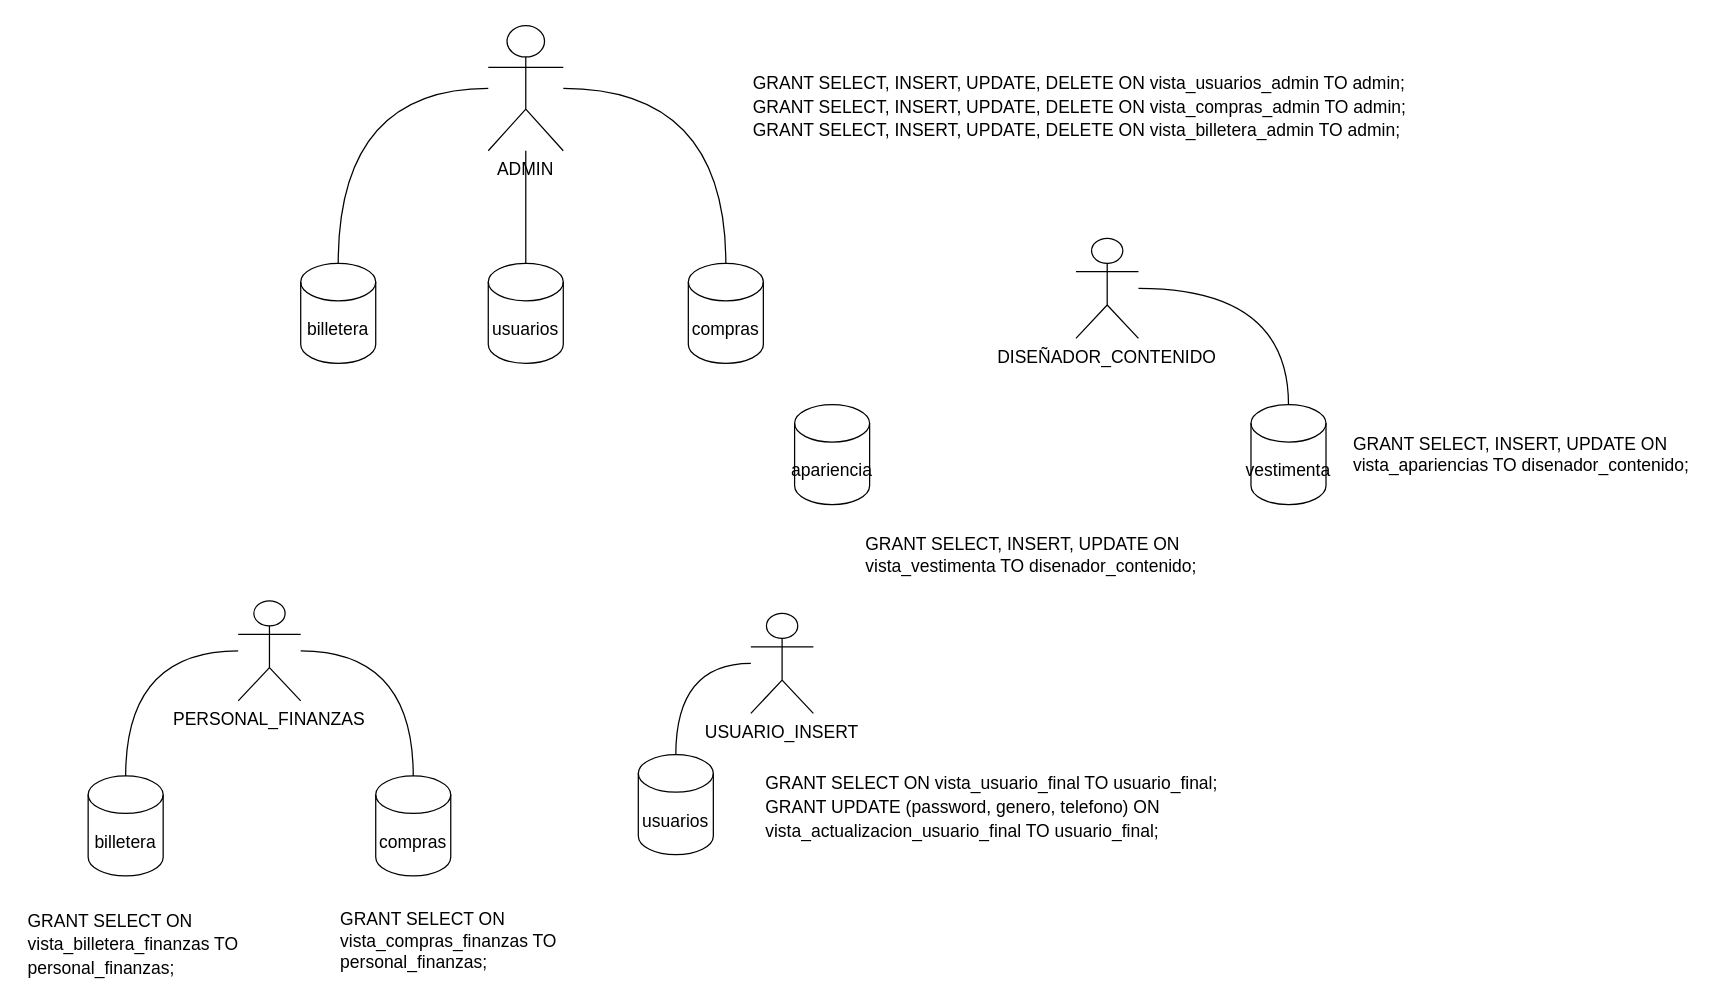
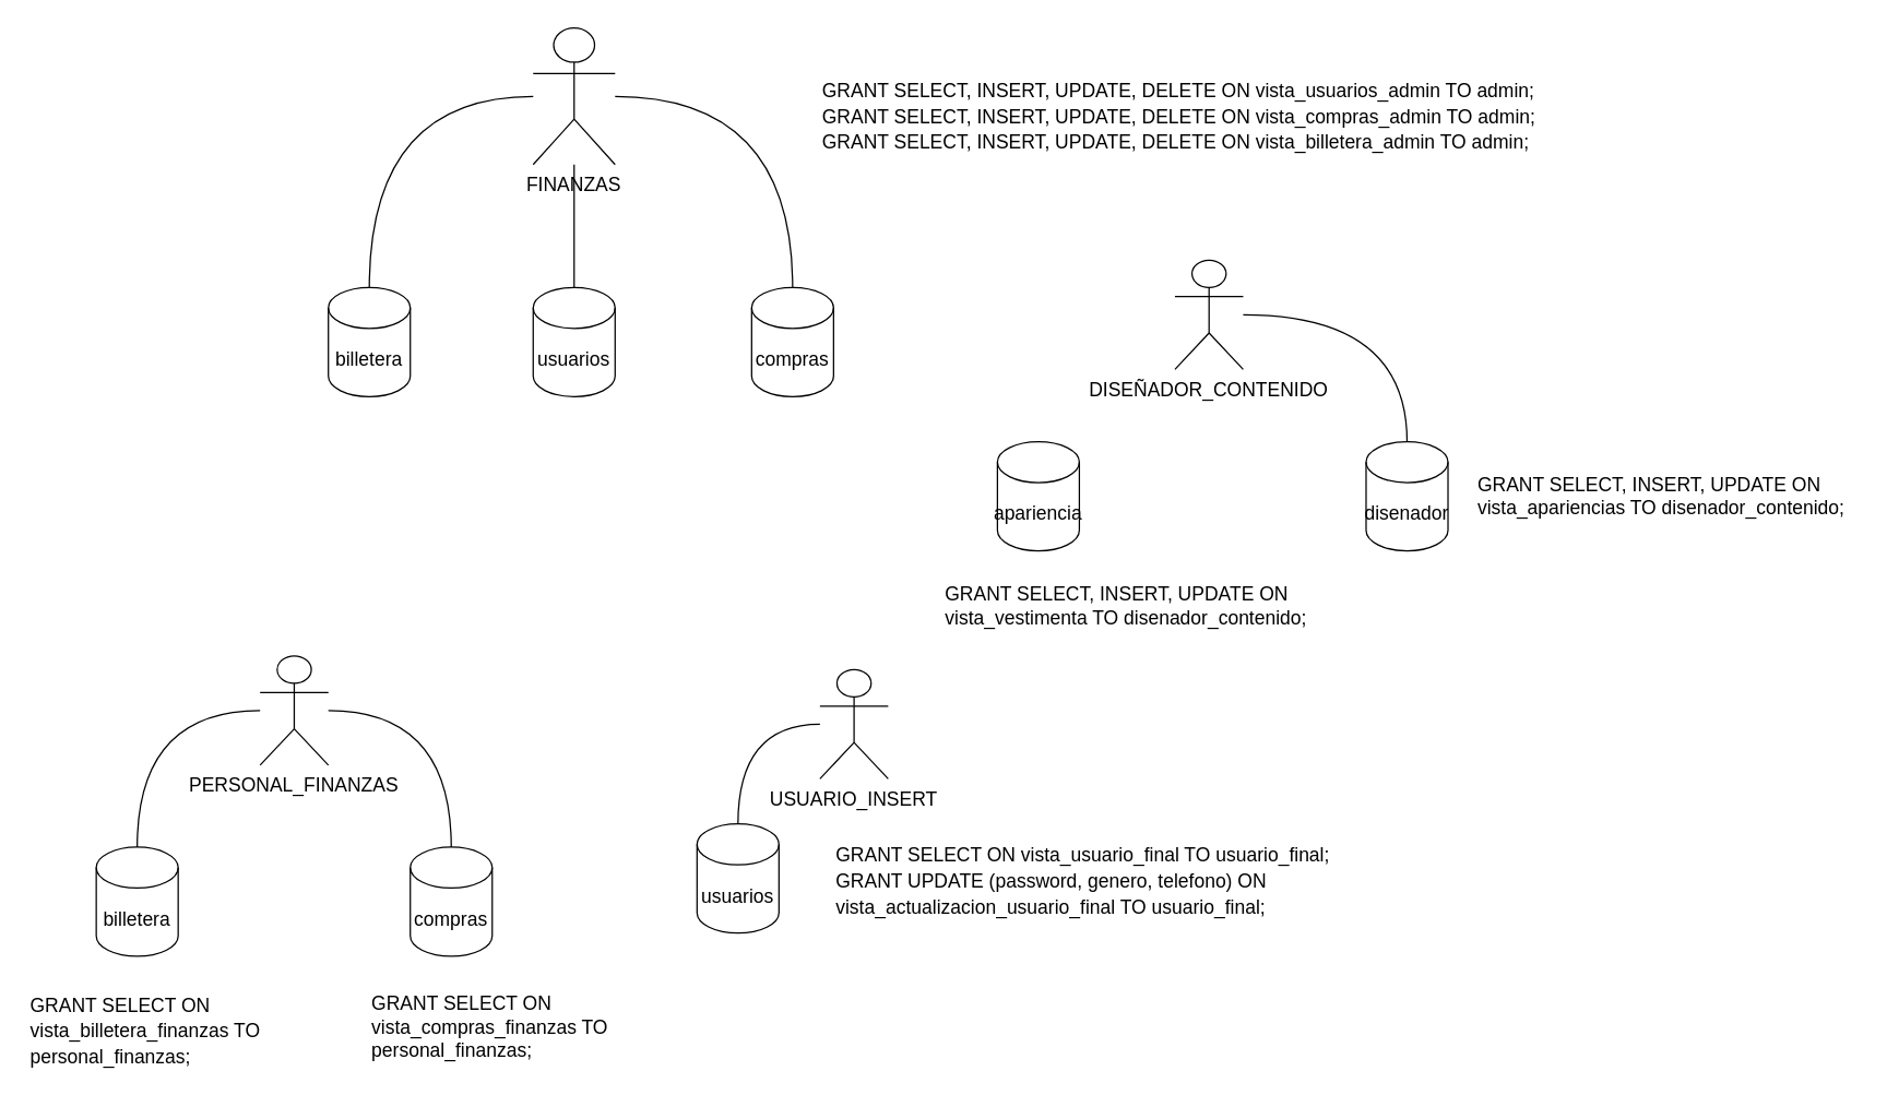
  <mxCell id="0" />
  <mxCell id="1" parent="0" />
  <mxCell id="2" style="edgeStyle=orthogonalEdgeStyle;rounded=0;orthogonalLoop=1;jettySize=auto;html=1;endArrow=none;endFill=0;curved=1;fontFamily=Helvetica;fontSize=14;labelBackgroundColor=none;fontColor=default;" parent="1" source="21" target="18" edge="1"><mxGeometry relative="1" as="geometry" /></mxCell>
  <mxCell id="3" style="edgeStyle=orthogonalEdgeStyle;curved=1;html=1;fontColor=default;endArrow=none;endFill=0;fontFamily=Helvetica;fontSize=14;labelBackgroundColor=none;" parent="1" source="4" target="13" edge="1"><mxGeometry relative="1" as="geometry" /></mxCell>
  <mxCell id="4" value="USUARIO_INSERT" style="whiteSpace=wrap;html=1;fontSize=14;shape=umlActor;verticalLabelPosition=bottom;verticalAlign=top;outlineConnect=0;fontFamily=Helvetica;labelBackgroundColor=none;fontColor=default;" parent="1" vertex="1"><mxGeometry x="600" y="490" width="50" height="80" as="geometry" /></mxCell>
  <mxCell id="5" style="edgeStyle=orthogonalEdgeStyle;curved=1;html=1;fontColor=default;endArrow=none;endFill=0;fontFamily=Helvetica;fontSize=14;labelBackgroundColor=none;" parent="1" source="6" target="15" edge="1"><mxGeometry relative="1" as="geometry" /></mxCell>
  <mxCell id="6" value="DISEÑADOR_CONTENIDO" style="whiteSpace=wrap;html=1;fontSize=14;shape=umlActor;verticalLabelPosition=bottom;verticalAlign=top;outlineConnect=0;fontFamily=Helvetica;labelBackgroundColor=none;fontColor=default;" parent="1" vertex="1"><mxGeometry x="860" y="190" width="50" height="80" as="geometry" /></mxCell>
  <mxCell id="7" style="edgeStyle=orthogonalEdgeStyle;curved=1;html=1;fontColor=default;endArrow=none;endFill=0;fontFamily=Helvetica;fontSize=14;labelBackgroundColor=none;" parent="1" source="9" target="16" edge="1"><mxGeometry relative="1" as="geometry" /></mxCell>
  <mxCell id="8" style="edgeStyle=orthogonalEdgeStyle;curved=1;html=1;fontColor=default;endArrow=none;endFill=0;fontFamily=Helvetica;fontSize=14;labelBackgroundColor=none;" parent="1" source="9" target="17" edge="1"><mxGeometry relative="1" as="geometry" /></mxCell>
  <mxCell id="9" value="PERSONAL_FINANZAS" style="whiteSpace=wrap;html=1;fontSize=14;shape=umlActor;verticalLabelPosition=bottom;verticalAlign=top;outlineConnect=0;fontFamily=Helvetica;labelBackgroundColor=none;fontColor=default;" parent="1" vertex="1"><mxGeometry x="190" y="480" width="50" height="80" as="geometry" /></mxCell>
  <mxCell id="10" value="&lt;div style=&quot;line-height: 19px; font-size: 14px;&quot;&gt;&lt;div style=&quot;font-size: 14px;&quot;&gt;&lt;span class=&quot;hljs-keyword&quot; style=&quot;font-size: 14px;&quot;&gt;GRANT&lt;/span&gt; &lt;span class=&quot;hljs-keyword&quot; style=&quot;font-size: 14px;&quot;&gt;SELECT&lt;/span&gt;, &lt;span class=&quot;hljs-keyword&quot; style=&quot;font-size: 14px;&quot;&gt;INSERT&lt;/span&gt;, &lt;span class=&quot;hljs-keyword&quot; style=&quot;font-size: 14px;&quot;&gt;UPDATE&lt;/span&gt;, &lt;span class=&quot;hljs-keyword&quot; style=&quot;font-size: 14px;&quot;&gt;DELETE&lt;/span&gt; &lt;span class=&quot;hljs-keyword&quot; style=&quot;font-size: 14px;&quot;&gt;ON&lt;/span&gt; vista_usuarios_admin &lt;span class=&quot;hljs-keyword&quot; style=&quot;font-size: 14px;&quot;&gt;TO&lt;/span&gt; admin;&amp;nbsp;&lt;/div&gt;&lt;div style=&quot;font-size: 14px;&quot;&gt;&lt;span class=&quot;hljs-keyword&quot; style=&quot;font-size: 14px;&quot;&gt;GRANT&lt;/span&gt; &lt;span class=&quot;hljs-keyword&quot; style=&quot;font-size: 14px;&quot;&gt;SELECT&lt;/span&gt;, &lt;span class=&quot;hljs-keyword&quot; style=&quot;font-size: 14px;&quot;&gt;INSERT&lt;/span&gt;, &lt;span class=&quot;hljs-keyword&quot; style=&quot;font-size: 14px;&quot;&gt;UPDATE&lt;/span&gt;, &lt;span class=&quot;hljs-keyword&quot; style=&quot;font-size: 14px;&quot;&gt;DELETE&lt;/span&gt; &lt;span class=&quot;hljs-keyword&quot; style=&quot;font-size: 14px;&quot;&gt;ON&lt;/span&gt; vista_compras_admin &lt;span class=&quot;hljs-keyword&quot; style=&quot;font-size: 14px;&quot;&gt;TO&lt;/span&gt; admin;&amp;nbsp;&lt;/div&gt;&lt;div style=&quot;font-size: 14px;&quot;&gt;&lt;span class=&quot;hljs-keyword&quot; style=&quot;font-size: 14px;&quot;&gt;GRANT&lt;/span&gt; &lt;span class=&quot;hljs-keyword&quot; style=&quot;font-size: 14px;&quot;&gt;SELECT&lt;/span&gt;, &lt;span class=&quot;hljs-keyword&quot; style=&quot;font-size: 14px;&quot;&gt;INSERT&lt;/span&gt;, &lt;span class=&quot;hljs-keyword&quot; style=&quot;font-size: 14px;&quot;&gt;UPDATE&lt;/span&gt;, &lt;span class=&quot;hljs-keyword&quot; style=&quot;font-size: 14px;&quot;&gt;DELETE&lt;/span&gt; &lt;span class=&quot;hljs-keyword&quot; style=&quot;font-size: 14px;&quot;&gt;ON&lt;/span&gt; vista_billetera_admin &lt;span class=&quot;hljs-keyword&quot; style=&quot;font-size: 14px;&quot;&gt;TO&lt;/span&gt; admin;&lt;br style=&quot;font-size: 14px;&quot;&gt;&lt;/div&gt;&lt;/div&gt;" style="text;html=1;align=left;verticalAlign=middle;resizable=0;points=[];autosize=1;fontSize=14;fontFamily=Helvetica;labelBackgroundColor=none;fontColor=default;" parent="1" vertex="1"><mxGeometry x="600" y="50" width="550" height="70" as="geometry" /></mxCell>
  <mxCell id="11" value="&lt;div style=&quot;font-weight: normal; font-size: 14px; line-height: 19px;&quot;&gt;&lt;div style=&quot;font-size: 14px;&quot;&gt;&lt;span class=&quot;hljs-keyword&quot; style=&quot;font-size: 14px;&quot;&gt;GRANT&lt;/span&gt; &lt;span class=&quot;hljs-keyword&quot; style=&quot;font-size: 14px;&quot;&gt;SELECT&lt;/span&gt; &lt;span class=&quot;hljs-keyword&quot; style=&quot;font-size: 14px;&quot;&gt;ON&lt;/span&gt; vista_usuario_final &lt;span class=&quot;hljs-keyword&quot; style=&quot;font-size: 14px;&quot;&gt;TO&lt;/span&gt; usuario_final;&amp;nbsp;&lt;/div&gt;&lt;div style=&quot;font-size: 14px;&quot;&gt;&lt;span class=&quot;hljs-keyword&quot; style=&quot;font-size: 14px;&quot;&gt;GRANT&lt;/span&gt; &lt;span class=&quot;hljs-keyword&quot; style=&quot;font-size: 14px;&quot;&gt;UPDATE&lt;/span&gt; (password, genero, telefono) &lt;span class=&quot;hljs-keyword&quot; style=&quot;font-size: 14px;&quot;&gt;ON&lt;/span&gt; vista_actualizacion_usuario_final &lt;span class=&quot;hljs-keyword&quot; style=&quot;font-size: 14px;&quot;&gt;TO&lt;/span&gt; usuario_final;&lt;br style=&quot;font-size: 14px;&quot;&gt;&lt;/div&gt;&lt;/div&gt;" style="text;whiteSpace=wrap;html=1;fontFamily=Helvetica;fontSize=14;labelBackgroundColor=none;fontColor=default;" parent="1" vertex="1"><mxGeometry x="610" y="610" width="380" height="100" as="geometry" /></mxCell>
  <mxCell id="12" value="&lt;div style=&quot;font-weight: normal; font-size: 14px; line-height: 19px;&quot;&gt;&lt;div style=&quot;font-size: 14px;&quot;&gt;&lt;span class=&quot;hljs-keyword&quot; style=&quot;font-size: 14px;&quot;&gt;GRANT&lt;/span&gt; &lt;span class=&quot;hljs-keyword&quot; style=&quot;font-size: 14px;&quot;&gt;SELECT&lt;/span&gt; &lt;span class=&quot;hljs-keyword&quot; style=&quot;font-size: 14px;&quot;&gt;ON&lt;/span&gt; vista_billetera_finanzas &lt;span class=&quot;hljs-keyword&quot; style=&quot;font-size: 14px;&quot;&gt;TO&lt;/span&gt; personal_finanzas;&amp;nbsp;&lt;br style=&quot;font-size: 14px;&quot;&gt;&lt;/div&gt;&lt;/div&gt;" style="text;whiteSpace=wrap;html=1;fontFamily=Helvetica;fontSize=14;labelBackgroundColor=none;fontColor=default;" parent="1" vertex="1"><mxGeometry x="20" y="720" width="220" height="60" as="geometry" /></mxCell>
  <mxCell id="13" value="usuarios" style="shape=cylinder3;whiteSpace=wrap;html=1;boundedLbl=1;backgroundOutline=1;size=15;labelBackgroundColor=none;fontFamily=Helvetica;fontSize=14;fontColor=default;" parent="1" vertex="1"><mxGeometry x="510" y="603" width="60" height="80" as="geometry" /></mxCell>
- <mxCell id="14" value="apariencia" style="shape=cylinder3;whiteSpace=wrap;html=1;boundedLbl=1;backgroundOutline=1;size=15;labelBackgroundColor=none;fontFamily=Helvetica;fontSize=14;fontColor=default;" parent="1" vertex="1"><mxGeometry x="635" y="323" width="60" height="80" as="geometry" /></mxCell>
- <mxCell id="15" value="vestimenta" style="shape=cylinder3;whiteSpace=wrap;html=1;boundedLbl=1;backgroundOutline=1;size=15;labelBackgroundColor=none;fontFamily=Helvetica;fontSize=14;fontColor=default;" parent="1" vertex="1"><mxGeometry x="1000" y="323" width="60" height="80" as="geometry" /></mxCell>
+ <mxCell id="14" value="apariencia" style="shape=cylinder3;whiteSpace=wrap;html=1;boundedLbl=1;backgroundOutline=1;size=15;labelBackgroundColor=none;fontFamily=Helvetica;fontSize=14;fontColor=default;" parent="1" vertex="1"><mxGeometry x="730" y="323" width="60" height="80" as="geometry" /></mxCell>
+ <mxCell id="15" value="disenador" style="shape=cylinder3;whiteSpace=wrap;html=1;boundedLbl=1;backgroundOutline=1;size=15;labelBackgroundColor=none;fontFamily=Helvetica;fontSize=14;fontColor=default;" parent="1" vertex="1"><mxGeometry x="1000" y="323" width="60" height="80" as="geometry" /></mxCell>
  <mxCell id="16" value="billetera" style="shape=cylinder3;whiteSpace=wrap;html=1;boundedLbl=1;backgroundOutline=1;size=15;labelBackgroundColor=none;fontFamily=Helvetica;fontSize=14;fontColor=default;" parent="1" vertex="1"><mxGeometry x="70" y="620" width="60" height="80" as="geometry" /></mxCell>
  <mxCell id="17" value="compras" style="shape=cylinder3;whiteSpace=wrap;html=1;boundedLbl=1;backgroundOutline=1;size=15;labelBackgroundColor=none;fontFamily=Helvetica;fontSize=14;fontColor=default;" parent="1" vertex="1"><mxGeometry x="300" y="620" width="60" height="80" as="geometry" /></mxCell>
  <mxCell id="18" value="usuarios" style="shape=cylinder3;whiteSpace=wrap;html=1;boundedLbl=1;backgroundOutline=1;size=15;labelBackgroundColor=none;fontFamily=Helvetica;fontSize=14;fontColor=default;" parent="1" vertex="1"><mxGeometry x="390" y="210" width="60" height="80" as="geometry" /></mxCell>
  <mxCell id="19" style="edgeStyle=orthogonalEdgeStyle;rounded=0;orthogonalLoop=1;jettySize=auto;html=1;curved=1;endArrow=none;endFill=0;fontFamily=Helvetica;fontSize=14;labelBackgroundColor=none;fontColor=default;" parent="1" source="21" target="22" edge="1"><mxGeometry relative="1" as="geometry" /></mxCell>
  <mxCell id="20" style="edgeStyle=orthogonalEdgeStyle;shape=connector;curved=1;rounded=0;orthogonalLoop=1;jettySize=auto;html=1;align=center;verticalAlign=middle;fontFamily=Helvetica;fontSize=14;fontColor=default;labelBackgroundColor=none;endArrow=none;endFill=0;" parent="1" source="21" target="23" edge="1"><mxGeometry relative="1" as="geometry" /></mxCell>
- <mxCell id="21" value="ADMIN" style="whiteSpace=wrap;html=1;fontSize=14;shape=umlActor;verticalLabelPosition=bottom;verticalAlign=top;outlineConnect=0;fontFamily=Helvetica;labelBackgroundColor=none;fontColor=default;" parent="1" vertex="1"><mxGeometry x="390" y="20" width="60" height="100" as="geometry" /></mxCell>
+ <mxCell id="21" value="FINANZAS" style="whiteSpace=wrap;html=1;fontSize=14;shape=umlActor;verticalLabelPosition=bottom;verticalAlign=top;outlineConnect=0;fontFamily=Helvetica;labelBackgroundColor=none;fontColor=default;" parent="1" vertex="1"><mxGeometry x="390" y="20" width="60" height="100" as="geometry" /></mxCell>
  <mxCell id="22" value="compras" style="shape=cylinder3;whiteSpace=wrap;html=1;boundedLbl=1;backgroundOutline=1;size=15;labelBackgroundColor=none;fontFamily=Helvetica;fontSize=14;fontColor=default;" parent="1" vertex="1"><mxGeometry x="550" y="210" width="60" height="80" as="geometry" /></mxCell>
  <mxCell id="23" value="billetera" style="shape=cylinder3;whiteSpace=wrap;html=1;boundedLbl=1;backgroundOutline=1;size=15;labelBackgroundColor=none;fontFamily=Helvetica;fontSize=14;fontColor=default;" parent="1" vertex="1"><mxGeometry x="240" y="210" width="60" height="80" as="geometry" /></mxCell>
  <mxCell id="24" value="&lt;div style=&quot;font-size: 14px;&quot;&gt;GRANT SELECT, INSERT, UPDATE ON vista_apariencias TO disenador_contenido;&lt;/div&gt;" style="text;html=1;align=left;verticalAlign=middle;whiteSpace=wrap;rounded=0;fontFamily=Helvetica;fontSize=14;labelBackgroundColor=none;fontColor=default;" parent="1" vertex="1"><mxGeometry x="1080" y="343" width="280" height="40" as="geometry" /></mxCell>
  <mxCell id="25" value="&lt;span style=&quot;font-family: Helvetica; font-size: 14px; font-style: normal; font-variant-ligatures: normal; font-variant-caps: normal; font-weight: 400; letter-spacing: normal; orphans: 2; text-align: left; text-indent: 0px; text-transform: none; widows: 2; word-spacing: 0px; -webkit-text-stroke-width: 0px; white-space: normal; text-decoration-thickness: initial; text-decoration-style: initial; text-decoration-color: initial; float: none; display: inline !important;&quot;&gt;GRANT SELECT, INSERT, UPDATE ON vista_vestimenta TO disenador_contenido;&lt;/span&gt;" style="text;whiteSpace=wrap;html=1;fontSize=14;labelBackgroundColor=none;fontColor=default;" parent="1" vertex="1"><mxGeometry x="690" y="420" width="280" height="40" as="geometry" /></mxCell>
  <mxCell id="26" value="GRANT SELECT ON vista_compras_finanzas TO personal_finanzas;" style="text;html=1;align=left;verticalAlign=top;whiteSpace=wrap;rounded=0;labelBackgroundColor=none;fontSize=14;fontColor=default;" parent="1" vertex="1"><mxGeometry x="270" y="720" width="260" height="60" as="geometry" /></mxCell>
